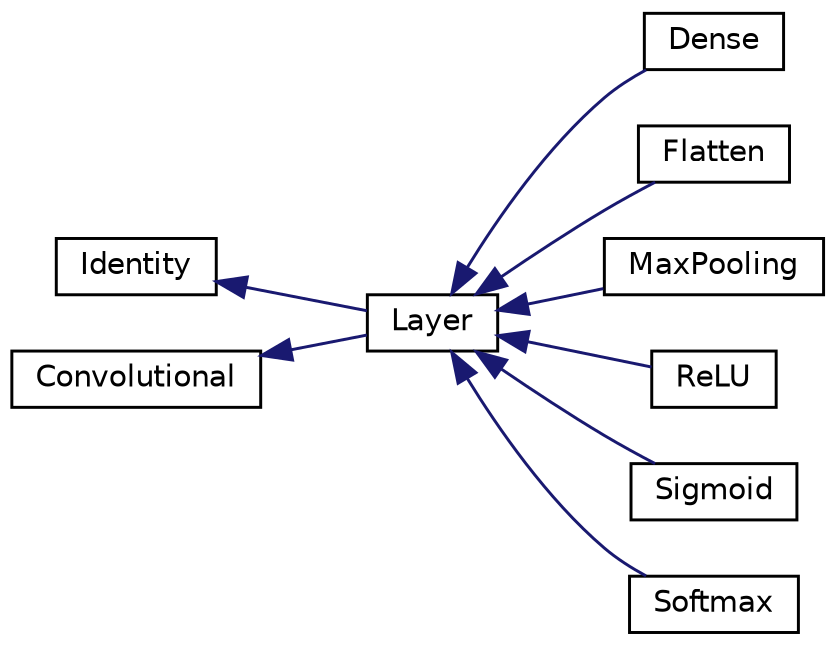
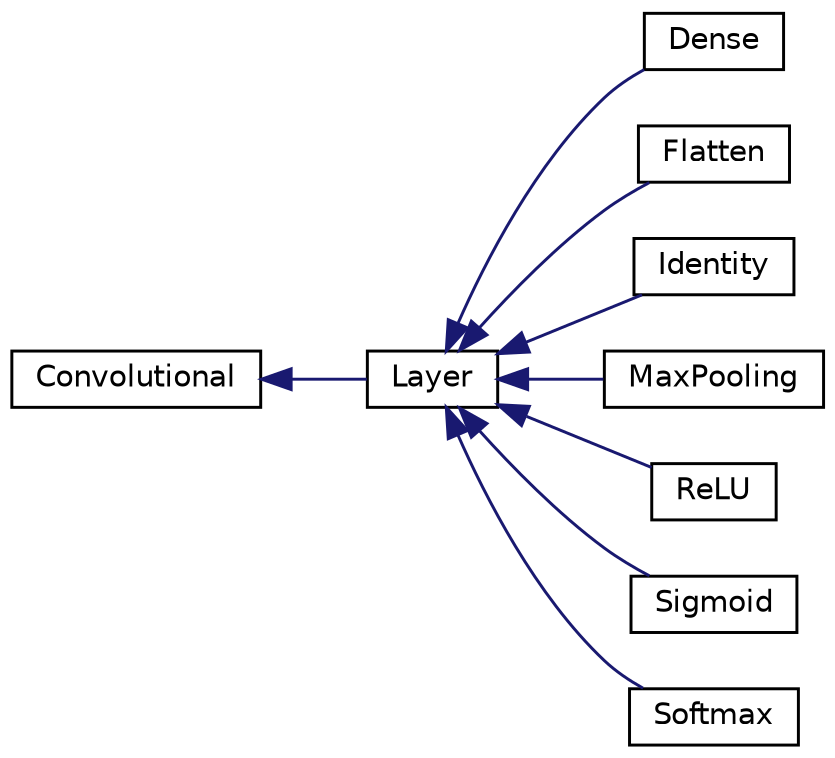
  digraph {
    rankdir=LR
    node [color=black fillcolor=white fontname=Helvetica fontsize=10 shape=record style=filled]
    edge [color=midnightblue dir=back fontname=Helvetica fontsize=10 labelfontname=Helvetica labelfontsize=10 style=solid]
    n1 [height=0.2 label=Layer width=0.4]
    n2 [height=0.2 label=Dense width=0.4]
    n3 [height=0.2 label=Flatten width=0.4]
    n4 [height=0.2 label=Identity width=0.4]
    n5 [height=0.2 label=MaxPooling width=0.4]
    n6 [height=0.2 label=ReLU width=0.4]
    n7 [height=0.2 label=Sigmoid width=0.4]
    n8 [height=0.2 label=Softmax width=0.4]
    n9 [height=0.2 label=Convolutional width=0.4]
    n1 -> n2
    n1 -> n3
-   n4 -> n1
+   n1 -> n4
    n1 -> n5
    n1 -> n6
    n1 -> n7
    n1 -> n8
    n9 -> n1
  }
